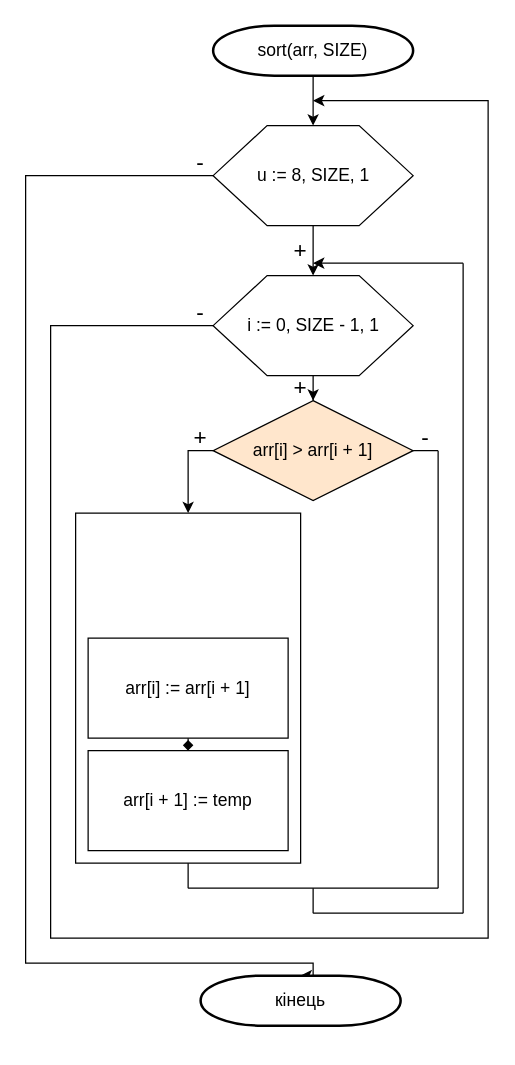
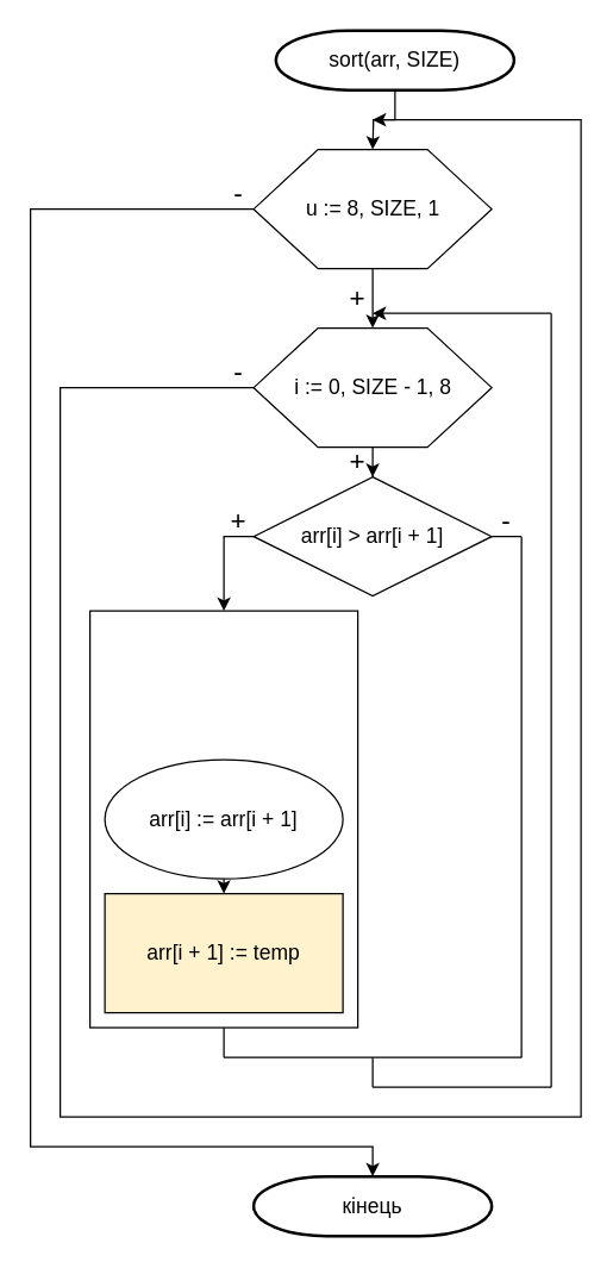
  <mxCell id="0" />
  <mxCell id="1" parent="0" />
  <mxCell id="2" value="" style="rounded=0;whiteSpace=wrap;html=1;" parent="1" vertex="1"><mxGeometry x="60" y="410" width="180" height="280" as="geometry" /></mxCell>
  <mxCell id="3" value="" style="edgeStyle=orthogonalEdgeStyle;rounded=0;orthogonalLoop=1;jettySize=auto;html=1;" parent="1" source="4" edge="1"><mxGeometry relative="1" as="geometry"><mxPoint x="250" y="100" as="targetPoint" /></mxGeometry></mxCell>
- <mxCell id="4" value="&lt;font style=&quot;font-size: 14px&quot;&gt;sort(arr, SIZE)&lt;/font&gt;" style="strokeWidth=2;html=1;shape=mxgraph.flowchart.terminator;whiteSpace=wrap;" parent="1" vertex="1"><mxGeometry x="170" y="20" width="160" height="40" as="geometry" /></mxCell>
+ <mxCell id="4" value="&lt;font style=&quot;font-size: 14px&quot;&gt;sort(arr, SIZE)&lt;/font&gt;" style="strokeWidth=2;html=1;shape=mxgraph.flowchart.terminator;whiteSpace=wrap;" parent="1" vertex="1"><mxGeometry x="185" y="20" width="160" height="40" as="geometry" /></mxCell>
  <mxCell id="5" style="edgeStyle=orthogonalEdgeStyle;rounded=0;orthogonalLoop=1;jettySize=auto;html=1;exitX=0.5;exitY=1;exitDx=0;exitDy=0;" parent="1" source="6" target="8" edge="1"><mxGeometry relative="1" as="geometry" /></mxCell>
  <mxCell id="6" value="&lt;font style=&quot;font-size: 14px&quot;&gt;u := 8, SIZE, 1&lt;/font&gt;" style="verticalLabelPosition=middle;verticalAlign=middle;html=1;shape=hexagon;perimeter=hexagonPerimeter2;arcSize=6;size=0.27;labelPosition=center;align=center;" parent="1" vertex="1"><mxGeometry x="170" y="100" width="160" height="80" as="geometry" /></mxCell>
  <mxCell id="7" value="" style="edgeStyle=orthogonalEdgeStyle;rounded=0;orthogonalLoop=1;jettySize=auto;html=1;" parent="1" source="8" target="10" edge="1"><mxGeometry relative="1" as="geometry" /></mxCell>
- <mxCell id="8" value="&lt;font style=&quot;font-size: 14px&quot;&gt;i := 0, SIZE - 1, 1&lt;/font&gt;" style="verticalLabelPosition=middle;verticalAlign=middle;html=1;shape=hexagon;perimeter=hexagonPerimeter2;arcSize=6;size=0.27;labelPosition=center;align=center;" parent="1" vertex="1"><mxGeometry x="170" y="220" width="160" height="80" as="geometry" /></mxCell>
+ <mxCell id="8" value="&lt;font style=&quot;font-size: 14px&quot;&gt;i := 0, SIZE - 1, 8&lt;/font&gt;" style="verticalLabelPosition=middle;verticalAlign=middle;html=1;shape=hexagon;perimeter=hexagonPerimeter2;arcSize=6;size=0.27;labelPosition=center;align=center;" parent="1" vertex="1"><mxGeometry x="170" y="220" width="160" height="80" as="geometry" /></mxCell>
  <mxCell id="9" style="edgeStyle=orthogonalEdgeStyle;rounded=0;orthogonalLoop=1;jettySize=auto;html=1;exitX=0;exitY=0.5;exitDx=0;exitDy=0;entryX=0.5;entryY=0;entryDx=0;entryDy=0;" parent="1" source="10" target="2" edge="1"><mxGeometry relative="1" as="geometry" /></mxCell>
- <mxCell id="10" value="&lt;font style=&quot;font-size: 14px&quot;&gt;arr[i] &amp;gt; arr[i + 1]&lt;/font&gt;" style="rhombus;whiteSpace=wrap;html=1;arcSize=6;fillColor=#ffe6cc;" parent="1" vertex="1"><mxGeometry x="170" y="320" width="160" height="80" as="geometry" /></mxCell>
- <mxCell id="11" value="&lt;font style=&quot;font-size: 14px&quot;&gt;arr[i + 1] := temp&lt;/font&gt;" style="whiteSpace=wrap;html=1;arcSize=6;" parent="1" vertex="1"><mxGeometry x="70" y="600" width="160" height="80" as="geometry" /></mxCell>
- <mxCell id="12" style="edgeStyle=orthogonalEdgeStyle;rounded=0;orthogonalLoop=1;jettySize=auto;html=1;exitX=0.5;exitY=1;exitDx=0;exitDy=0;entryX=0.5;entryY=0;entryDx=0;entryDy=0;endArrow=diamond;" parent="1" source="13" target="11" edge="1"><mxGeometry relative="1" as="geometry" /></mxCell>
- <mxCell id="13" value="&lt;font style=&quot;font-size: 14px&quot;&gt;arr[i] := arr[i + 1]&lt;/font&gt;" style="whiteSpace=wrap;html=1;arcSize=6;" parent="1" vertex="1"><mxGeometry x="70" y="510" width="160" height="80" as="geometry" /></mxCell>
+ <mxCell id="10" value="&lt;font style=&quot;font-size: 14px&quot;&gt;arr[i] &amp;gt; arr[i + 1]&lt;/font&gt;" style="rhombus;whiteSpace=wrap;html=1;arcSize=6;" parent="1" vertex="1"><mxGeometry x="170" y="320" width="160" height="80" as="geometry" /></mxCell>
+ <mxCell id="11" value="&lt;font style=&quot;font-size: 14px&quot;&gt;arr[i + 1] := temp&lt;/font&gt;" style="whiteSpace=wrap;html=1;arcSize=6;fillColor=#fff2cc;" parent="1" vertex="1"><mxGeometry x="70" y="600" width="160" height="80" as="geometry" /></mxCell>
+ <mxCell id="12" style="edgeStyle=orthogonalEdgeStyle;rounded=0;orthogonalLoop=1;jettySize=auto;html=1;exitX=0.5;exitY=1;exitDx=0;exitDy=0;entryX=0.5;entryY=0;entryDx=0;entryDy=0;" parent="1" source="13" target="11" edge="1"><mxGeometry relative="1" as="geometry" /></mxCell>
+ <mxCell id="13" value="&lt;font style=&quot;font-size: 14px&quot;&gt;arr[i] := arr[i + 1]&lt;/font&gt;" style="ellipse;whiteSpace=wrap;html=1;arcSize=6;" parent="1" vertex="1"><mxGeometry x="70" y="510" width="160" height="80" as="geometry" /></mxCell>
  <mxCell id="14" value="&lt;font style=&quot;font-size: 18px&quot;&gt;+&lt;/font&gt;" style="text;html=1;strokeColor=none;fillColor=none;align=center;verticalAlign=middle;whiteSpace=wrap;rounded=0;" parent="1" vertex="1"><mxGeometry x="140" y="340" width="40" height="20" as="geometry" /></mxCell>
  <mxCell id="15" value="&lt;font style=&quot;font-size: 18px&quot;&gt;-&lt;/font&gt;" style="text;html=1;strokeColor=none;fillColor=none;align=center;verticalAlign=middle;whiteSpace=wrap;rounded=0;" parent="1" vertex="1"><mxGeometry x="320" y="340" width="40" height="20" as="geometry" /></mxCell>
  <mxCell id="16" value="" style="endArrow=none;html=1;exitX=0.75;exitY=1;exitDx=0;exitDy=0;" parent="1" source="15" edge="1"><mxGeometry width="50" height="50" relative="1" as="geometry"><mxPoint x="280" y="410" as="sourcePoint" /><mxPoint x="330" y="360" as="targetPoint" /></mxGeometry></mxCell>
  <mxCell id="17" value="" style="endArrow=none;html=1;" parent="1" edge="1"><mxGeometry width="50" height="50" relative="1" as="geometry"><mxPoint x="350" y="710" as="sourcePoint" /><mxPoint x="350" y="360" as="targetPoint" /></mxGeometry></mxCell>
  <mxCell id="18" value="" style="endArrow=none;html=1;" parent="1" edge="1"><mxGeometry width="50" height="50" relative="1" as="geometry"><mxPoint x="150" y="710" as="sourcePoint" /><mxPoint x="350" y="710" as="targetPoint" /></mxGeometry></mxCell>
  <mxCell id="19" value="" style="endArrow=none;html=1;" parent="1" edge="1"><mxGeometry width="50" height="50" relative="1" as="geometry"><mxPoint x="150" y="710" as="sourcePoint" /><mxPoint x="150" y="690" as="targetPoint" /></mxGeometry></mxCell>
  <mxCell id="20" value="" style="endArrow=none;html=1;" parent="1" edge="1"><mxGeometry width="50" height="50" relative="1" as="geometry"><mxPoint x="250" y="710" as="sourcePoint" /><mxPoint x="250" y="730" as="targetPoint" /></mxGeometry></mxCell>
  <mxCell id="21" value="" style="endArrow=none;html=1;" parent="1" edge="1"><mxGeometry width="50" height="50" relative="1" as="geometry"><mxPoint x="250" y="730" as="sourcePoint" /><mxPoint x="370" y="730" as="targetPoint" /></mxGeometry></mxCell>
  <mxCell id="22" value="" style="endArrow=none;html=1;" parent="1" edge="1"><mxGeometry width="50" height="50" relative="1" as="geometry"><mxPoint x="370" y="730" as="sourcePoint" /><mxPoint x="370" y="210" as="targetPoint" /></mxGeometry></mxCell>
  <mxCell id="23" value="" style="endArrow=classic;html=1;" parent="1" edge="1"><mxGeometry width="50" height="50" relative="1" as="geometry"><mxPoint x="370" y="210" as="sourcePoint" /><mxPoint x="250" y="210" as="targetPoint" /></mxGeometry></mxCell>
  <mxCell id="24" value="&lt;font style=&quot;font-size: 18px&quot;&gt;+&lt;/font&gt;" style="text;html=1;strokeColor=none;fillColor=none;align=center;verticalAlign=middle;whiteSpace=wrap;rounded=0;" parent="1" vertex="1"><mxGeometry x="220" y="300" width="40" height="20" as="geometry" /></mxCell>
  <mxCell id="25" style="edgeStyle=orthogonalEdgeStyle;rounded=0;orthogonalLoop=1;jettySize=auto;html=1;exitX=0.75;exitY=1;exitDx=0;exitDy=0;" parent="1" source="26" edge="1"><mxGeometry relative="1" as="geometry"><mxPoint x="250" y="80" as="targetPoint" /><Array as="points"><mxPoint x="40" y="260" /><mxPoint x="40" y="750" /><mxPoint x="390" y="750" /><mxPoint x="390" y="80" /></Array></mxGeometry></mxCell>
  <mxCell id="26" value="&lt;font style=&quot;font-size: 18px&quot;&gt;-&lt;/font&gt;" style="text;html=1;strokeColor=none;fillColor=none;align=center;verticalAlign=middle;whiteSpace=wrap;rounded=0;" parent="1" vertex="1"><mxGeometry x="140" y="240" width="40" height="20" as="geometry" /></mxCell>
  <mxCell id="27" value="&lt;font style=&quot;font-size: 18px&quot;&gt;+&lt;/font&gt;" style="text;html=1;strokeColor=none;fillColor=none;align=center;verticalAlign=middle;whiteSpace=wrap;rounded=0;" parent="1" vertex="1"><mxGeometry x="220" y="190" width="40" height="20" as="geometry" /></mxCell>
  <mxCell id="28" style="edgeStyle=orthogonalEdgeStyle;rounded=0;orthogonalLoop=1;jettySize=auto;html=1;exitX=0.75;exitY=1;exitDx=0;exitDy=0;entryX=0.5;entryY=0;entryDx=0;entryDy=0;entryPerimeter=0;" parent="1" source="29" target="30" edge="1"><mxGeometry relative="1" as="geometry"><Array as="points"><mxPoint x="20" y="140" /><mxPoint x="20" y="770" /><mxPoint x="250" y="770" /></Array></mxGeometry></mxCell>
  <mxCell id="29" value="&lt;font style=&quot;font-size: 18px&quot;&gt;-&lt;/font&gt;" style="text;html=1;strokeColor=none;fillColor=none;align=center;verticalAlign=middle;whiteSpace=wrap;rounded=0;" parent="1" vertex="1"><mxGeometry x="140" y="120" width="40" height="20" as="geometry" /></mxCell>
- <mxCell id="30" value="&lt;font style=&quot;font-size: 14px&quot;&gt;кінець&lt;/font&gt;" style="strokeWidth=2;html=1;shape=mxgraph.flowchart.terminator;whiteSpace=wrap;" parent="1" vertex="1"><mxGeometry x="160" y="780" width="160" height="40" as="geometry" /></mxCell>
+ <mxCell id="30" value="&lt;font style=&quot;font-size: 14px&quot;&gt;кінець&lt;/font&gt;" style="strokeWidth=2;html=1;shape=mxgraph.flowchart.terminator;whiteSpace=wrap;" parent="1" vertex="1"><mxGeometry x="170" y="790" width="160" height="40" as="geometry" /></mxCell>
